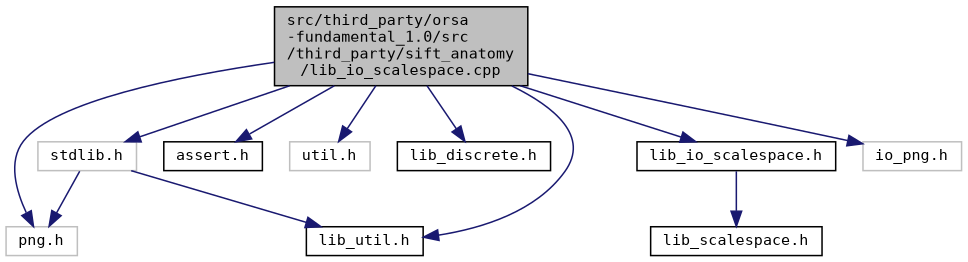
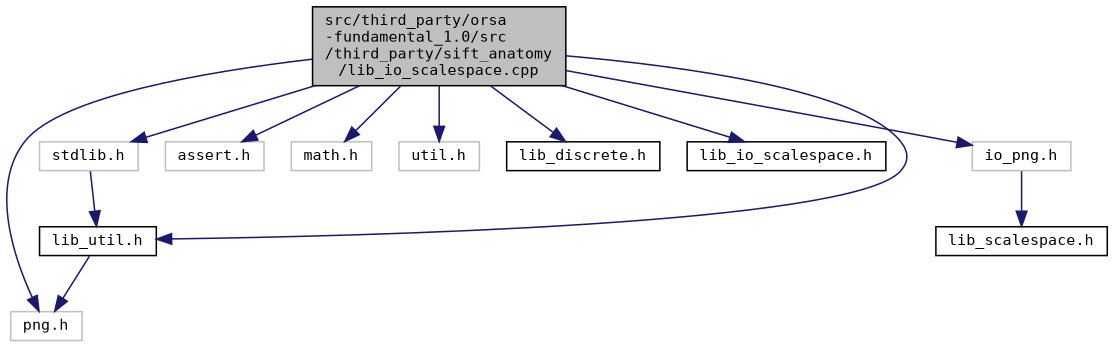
  digraph {
    fontname="DejaVu Sans Mono"
    node [color=grey75 fillcolor=white fontname="DejaVu Sans Mono" fontsize=10 shape=record style=filled]
    edge [color=midnightblue fontname="DejaVu Sans Mono" fontsize=10 labelfontname=Helvetica labelfontsize=10 style=solid]
    n1 [color=black fillcolor=grey75 fontcolor=black height=0.2 label="src/third_party/orsa\l-fundamental_1.0/src\l/third_party/sift_anatomy\l/lib_io_scalespace.cpp" width=0.4]
    n2 [height=0.2 label="png.h" width=0.4]
    n3 [height=0.2 label="stdlib.h" width=0.4]
-   n4 [color=black height=0.2 label="assert.h" width=0.4]
+   n4 [height=0.2 label="assert.h" width=0.4]
+   n5 [height=0.2 label="math.h" width=0.4]
    n6 [height=0.2 label="util.h" width=0.4]
    n7 [color=black height=0.2 label="lib_discrete.h" width=0.4]
    n8 [color=black height=0.2 label="lib_io_scalespace.h" width=0.4]
    n9 [color=black height=0.2 label="lib_util.h" width=0.4]
    n10 [height=0.2 label="io_png.h" width=0.4]
    n11 [color=black height=0.2 label="lib_scalespace.h" width=0.4]
    n1 -> n2
    n1 -> n3
    n1 -> n4
+   n1 -> n5
    n1 -> n6
    n1 -> n7
    n1 -> n8
    n1 -> n9
    n1 -> n10
    n3 -> n9
-   n8 -> n11
-   n3 -> n2
+   n10 -> n11
+   n9 -> n2
  }
